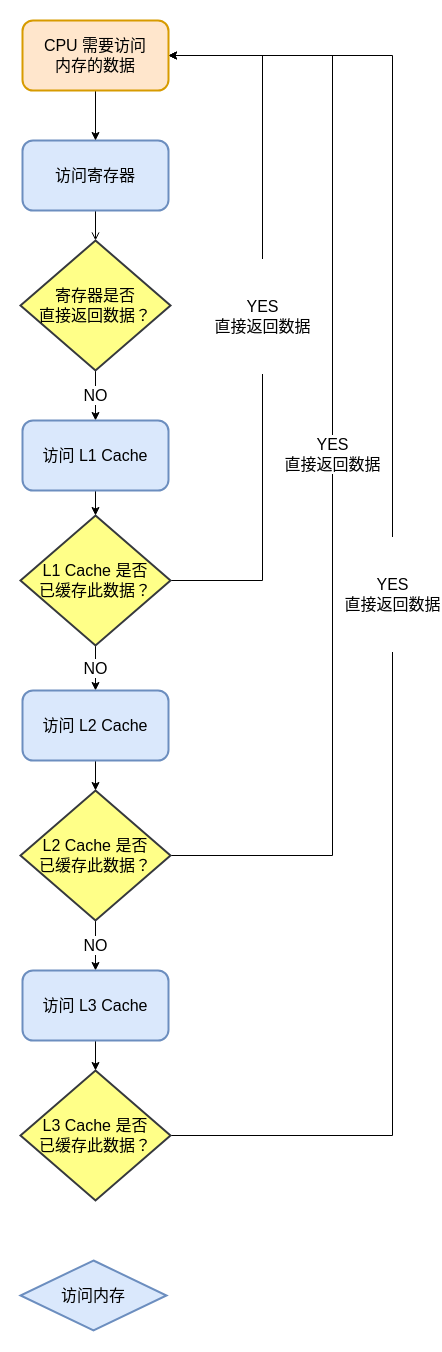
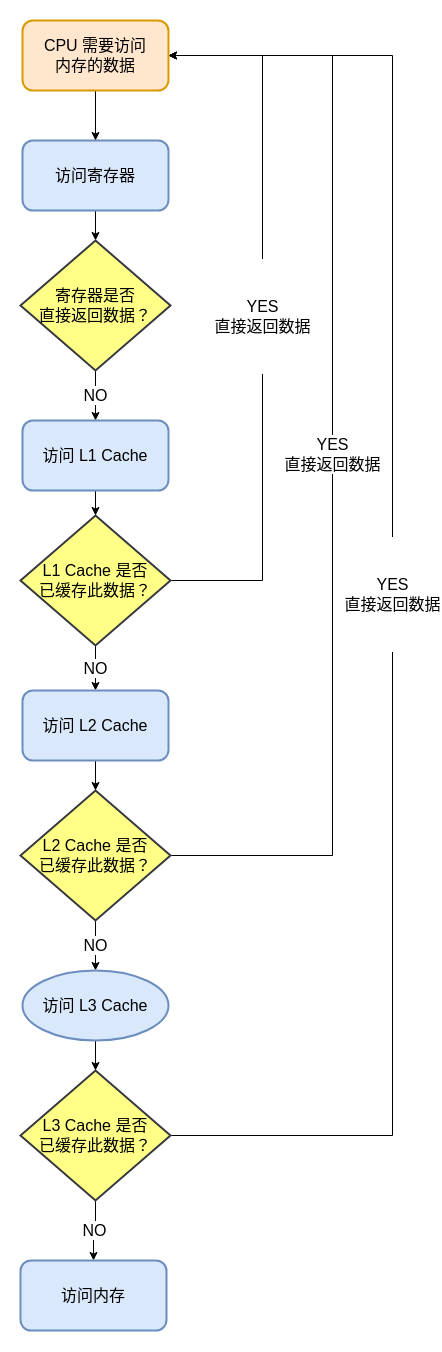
  <mxCell id="0" />
  <mxCell id="1" parent="0" />
- <mxCell id="2" style="edgeStyle=orthogonalEdgeStyle;rounded=0;orthogonalLoop=1;jettySize=auto;html=1;fontSize=16;endArrow=open;" edge="1" parent="1" source="3" target="5"><mxGeometry relative="1" as="geometry" /></mxCell>
+ <mxCell id="2" style="edgeStyle=orthogonalEdgeStyle;rounded=0;orthogonalLoop=1;jettySize=auto;html=1;fontSize=16;" edge="1" parent="1" source="3" target="5"><mxGeometry relative="1" as="geometry" /></mxCell>
  <mxCell id="3" value="访问寄存器" style="rounded=1;whiteSpace=wrap;html=1;strokeWidth=2;fillWeight=4;hachureGap=8;hachureAngle=45;fillColor=#dae8fc;sketch=0;strokeColor=#6c8ebf;fontSize=16;" vertex="1" parent="1"><mxGeometry x="22" y="140" width="146" height="70" as="geometry" /></mxCell>
  <mxCell id="4" value="NO" style="edgeStyle=orthogonalEdgeStyle;rounded=0;orthogonalLoop=1;jettySize=auto;html=1;fontSize=16;" edge="1" parent="1" source="5" target="19"><mxGeometry relative="1" as="geometry" /></mxCell>
  <mxCell id="5" value="寄存器是否&lt;br style=&quot;font-size: 16px&quot;&gt;直接返回数据？" style="strokeWidth=2;html=1;shape=mxgraph.flowchart.decision;whiteSpace=wrap;sketch=0;fontSize=16;fillColor=#ffff88;strokeColor=#36393d;" vertex="1" parent="1"><mxGeometry x="20" y="240" width="150" height="130" as="geometry" /></mxCell>
  <mxCell id="6" value="&#10;&#10;&lt;span style=&quot;color: rgb(0, 0, 0); font-family: helvetica; font-size: 16px; font-style: normal; font-weight: 400; letter-spacing: normal; text-align: center; text-indent: 0px; text-transform: none; word-spacing: 0px; background-color: rgb(255, 255, 255); display: inline; float: none;&quot;&gt;YES&lt;/span&gt;&lt;br style=&quot;color: rgb(0, 0, 0); font-family: helvetica; font-size: 16px; font-style: normal; font-weight: 400; letter-spacing: normal; text-align: center; text-indent: 0px; text-transform: none; word-spacing: 0px;&quot;&gt;&lt;span style=&quot;color: rgb(0, 0, 0); font-family: helvetica; font-size: 16px; font-style: normal; font-weight: 400; letter-spacing: normal; text-align: center; text-indent: 0px; text-transform: none; word-spacing: 0px; background-color: rgb(255, 255, 255); display: inline; float: none;&quot;&gt;直接返回数据&lt;/span&gt;&#10;&#10;" style="edgeStyle=orthogonalEdgeStyle;rounded=0;orthogonalLoop=1;jettySize=auto;html=1;entryX=1;entryY=0.5;entryDx=0;entryDy=0;fontSize=16;exitX=1;exitY=0.5;exitDx=0;exitDy=0;exitPerimeter=0;endArrow=open;" edge="1" parent="1" source="8" target="17"><mxGeometry relative="1" as="geometry"><Array as="points"><mxPoint x="262" y="580" /><mxPoint x="262" y="55" /></Array></mxGeometry></mxCell>
  <mxCell id="7" value="NO" style="edgeStyle=orthogonalEdgeStyle;rounded=0;orthogonalLoop=1;jettySize=auto;html=1;entryX=0.5;entryY=0;entryDx=0;entryDy=0;fontSize=16;" edge="1" parent="1" source="8" target="21"><mxGeometry relative="1" as="geometry" /></mxCell>
  <mxCell id="8" value="L1 Cache 是否&lt;br style=&quot;font-size: 16px&quot;&gt;已缓存此数据？" style="strokeWidth=2;html=1;shape=mxgraph.flowchart.decision;whiteSpace=wrap;sketch=0;fontSize=16;fillColor=#ffff88;strokeColor=#36393d;" vertex="1" parent="1"><mxGeometry x="20" y="515" width="150" height="130" as="geometry" /></mxCell>
  <mxCell id="9" value="NO" style="edgeStyle=orthogonalEdgeStyle;rounded=0;orthogonalLoop=1;jettySize=auto;html=1;fontSize=16;" edge="1" parent="1" source="11" target="23"><mxGeometry relative="1" as="geometry" /></mxCell>
  <mxCell id="10" value="YES&lt;br&gt;直接返回数据" style="edgeStyle=orthogonalEdgeStyle;rounded=0;orthogonalLoop=1;jettySize=auto;html=1;entryX=1;entryY=0.5;entryDx=0;entryDy=0;fontSize=16;" edge="1" parent="1" source="11" target="17"><mxGeometry relative="1" as="geometry"><Array as="points"><mxPoint x="332" y="855" /><mxPoint x="332" y="55" /></Array></mxGeometry></mxCell>
  <mxCell id="11" value="L2 Cache 是否&lt;br style=&quot;font-size: 16px&quot;&gt;已缓存此数据？" style="strokeWidth=2;html=1;shape=mxgraph.flowchart.decision;whiteSpace=wrap;sketch=0;fontSize=16;fillColor=#ffff88;strokeColor=#36393d;" vertex="1" parent="1"><mxGeometry x="20" y="790" width="150" height="130" as="geometry" /></mxCell>
+ <mxCell id="12" value="NO" style="edgeStyle=orthogonalEdgeStyle;rounded=0;orthogonalLoop=1;jettySize=auto;html=1;entryX=0.5;entryY=0;entryDx=0;entryDy=0;fontSize=16;" edge="1" parent="1" source="14" target="15"><mxGeometry relative="1" as="geometry" /></mxCell>
  <mxCell id="13" value="&#10;&#10;&lt;span style=&quot;color: rgb(0, 0, 0); font-family: helvetica; font-size: 16px; font-style: normal; font-weight: 400; letter-spacing: normal; text-align: center; text-indent: 0px; text-transform: none; word-spacing: 0px; background-color: rgb(255, 255, 255); display: inline; float: none;&quot;&gt;YES&lt;/span&gt;&lt;br style=&quot;color: rgb(0, 0, 0); font-family: helvetica; font-size: 16px; font-style: normal; font-weight: 400; letter-spacing: normal; text-align: center; text-indent: 0px; text-transform: none; word-spacing: 0px;&quot;&gt;&lt;span style=&quot;color: rgb(0, 0, 0); font-family: helvetica; font-size: 16px; font-style: normal; font-weight: 400; letter-spacing: normal; text-align: center; text-indent: 0px; text-transform: none; word-spacing: 0px; background-color: rgb(255, 255, 255); display: inline; float: none;&quot;&gt;直接返回数据&lt;/span&gt;&#10;&#10;" style="edgeStyle=orthogonalEdgeStyle;rounded=0;orthogonalLoop=1;jettySize=auto;html=1;entryX=1;entryY=0.5;entryDx=0;entryDy=0;fontSize=16;" edge="1" parent="1" source="14" target="17"><mxGeometry relative="1" as="geometry"><Array as="points"><mxPoint x="392" y="1135" /><mxPoint x="392" y="55" /></Array></mxGeometry></mxCell>
  <mxCell id="14" value="L3 Cache 是否&lt;br style=&quot;font-size: 16px&quot;&gt;已缓存此数据？" style="strokeWidth=2;html=1;shape=mxgraph.flowchart.decision;whiteSpace=wrap;sketch=0;fontSize=16;fillColor=#ffff88;strokeColor=#36393d;" vertex="1" parent="1"><mxGeometry x="20" y="1070" width="150" height="130" as="geometry" /></mxCell>
- <mxCell id="15" value="访问内存" style="rhombus;whiteSpace=wrap;html=1;strokeWidth=2;fillWeight=4;hachureGap=8;hachureAngle=45;fillColor=#dae8fc;sketch=0;strokeColor=#6c8ebf;fontSize=16;" vertex="1" parent="1"><mxGeometry x="20" y="1260" width="146" height="70" as="geometry" /></mxCell>
+ <mxCell id="15" value="访问内存" style="rounded=1;whiteSpace=wrap;html=1;strokeWidth=2;fillWeight=4;hachureGap=8;hachureAngle=45;fillColor=#dae8fc;sketch=0;strokeColor=#6c8ebf;fontSize=16;" vertex="1" parent="1"><mxGeometry x="20" y="1260" width="146" height="70" as="geometry" /></mxCell>
  <mxCell id="16" style="edgeStyle=orthogonalEdgeStyle;rounded=0;orthogonalLoop=1;jettySize=auto;html=1;fontSize=16;" edge="1" parent="1" source="17" target="3"><mxGeometry relative="1" as="geometry" /></mxCell>
  <mxCell id="17" value="CPU 需要访问&lt;br style=&quot;font-size: 16px;&quot;&gt;内存的数据" style="rounded=1;whiteSpace=wrap;html=1;strokeWidth=2;fillWeight=4;hachureGap=8;hachureAngle=45;fillColor=#ffe6cc;sketch=0;strokeColor=#d79b00;fontSize=16;" vertex="1" parent="1"><mxGeometry x="22" y="20" width="146" height="70" as="geometry" /></mxCell>
  <mxCell id="18" style="edgeStyle=orthogonalEdgeStyle;rounded=0;orthogonalLoop=1;jettySize=auto;html=1;entryX=0.5;entryY=0;entryDx=0;entryDy=0;entryPerimeter=0;fontSize=16;" edge="1" parent="1" source="19" target="8"><mxGeometry relative="1" as="geometry" /></mxCell>
  <mxCell id="19" value="访问 L1 Cache" style="rounded=1;whiteSpace=wrap;html=1;strokeWidth=2;fillWeight=4;hachureGap=8;hachureAngle=45;fillColor=#dae8fc;sketch=0;strokeColor=#6c8ebf;fontSize=16;" vertex="1" parent="1"><mxGeometry x="22" y="420" width="146" height="70" as="geometry" /></mxCell>
  <mxCell id="20" style="edgeStyle=orthogonalEdgeStyle;rounded=0;orthogonalLoop=1;jettySize=auto;html=1;entryX=0.5;entryY=0;entryDx=0;entryDy=0;entryPerimeter=0;fontSize=16;" edge="1" parent="1" source="21" target="11"><mxGeometry relative="1" as="geometry" /></mxCell>
  <mxCell id="21" value="访问 L2 Cache" style="rounded=1;whiteSpace=wrap;html=1;strokeWidth=2;fillWeight=4;hachureGap=8;hachureAngle=45;fillColor=#dae8fc;sketch=0;strokeColor=#6c8ebf;fontSize=16;" vertex="1" parent="1"><mxGeometry x="22" y="690" width="146" height="70" as="geometry" /></mxCell>
  <mxCell id="22" style="edgeStyle=orthogonalEdgeStyle;rounded=0;orthogonalLoop=1;jettySize=auto;html=1;fontSize=16;" edge="1" parent="1" source="23" target="14"><mxGeometry relative="1" as="geometry" /></mxCell>
- <mxCell id="23" value="访问 L3 Cache" style="rounded=1;whiteSpace=wrap;html=1;strokeWidth=2;fillWeight=4;hachureGap=8;hachureAngle=45;fillColor=#dae8fc;sketch=0;strokeColor=#6c8ebf;fontSize=16;" vertex="1" parent="1"><mxGeometry x="22" y="970" width="146" height="70" as="geometry" /></mxCell>
+ <mxCell id="23" value="访问 L3 Cache" style="ellipse;whiteSpace=wrap;html=1;strokeWidth=2;fillWeight=4;hachureGap=8;hachureAngle=45;fillColor=#dae8fc;sketch=0;strokeColor=#6c8ebf;fontSize=16;" vertex="1" parent="1"><mxGeometry x="22" y="970" width="146" height="70" as="geometry" /></mxCell>
